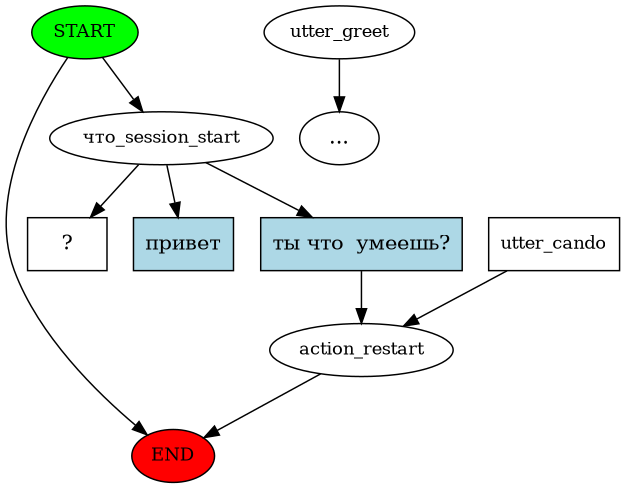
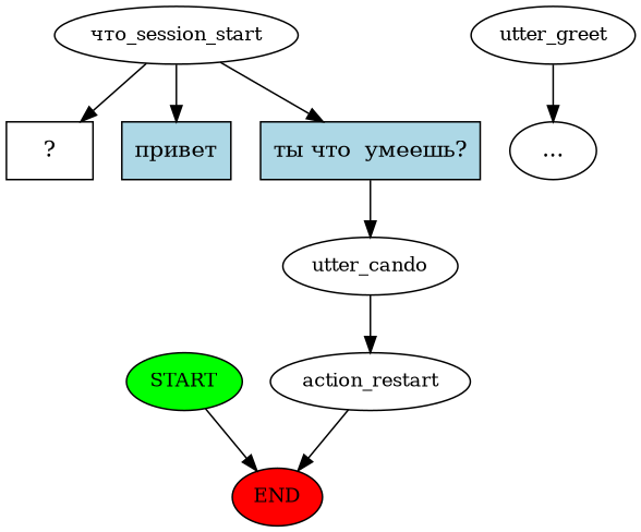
  digraph {
    node [fontsize=12]
    n1 [fillcolor=green label=START style=filled]
    n2 [fillcolor=red label=END style=filled]
    n3 [label="что_session_start"]
    n4 [label="  ?  " shape=rect fontsize=""]
    n5 [fillcolor=lightblue label="привет" shape=rect style=filled fontsize=""]
    n6 [fillcolor=lightblue label="ты что  умеешь?" shape=rect style=filled fontsize=""]
-   n7 [label=utter_cando shape=box]
+   n7 [label=utter_cando]
    n8 [label=utter_greet]
    n9 [label="..." fontsize=""]
    n10 [label=action_restart]
    n1 -> n2
-   n1 -> n3
    n3 -> n4
    n3 -> n5
    n3 -> n6
-   n6 -> n10
+   n6 -> n7
    n7 -> n10
    n8 -> n9
    n10 -> n2
  }
